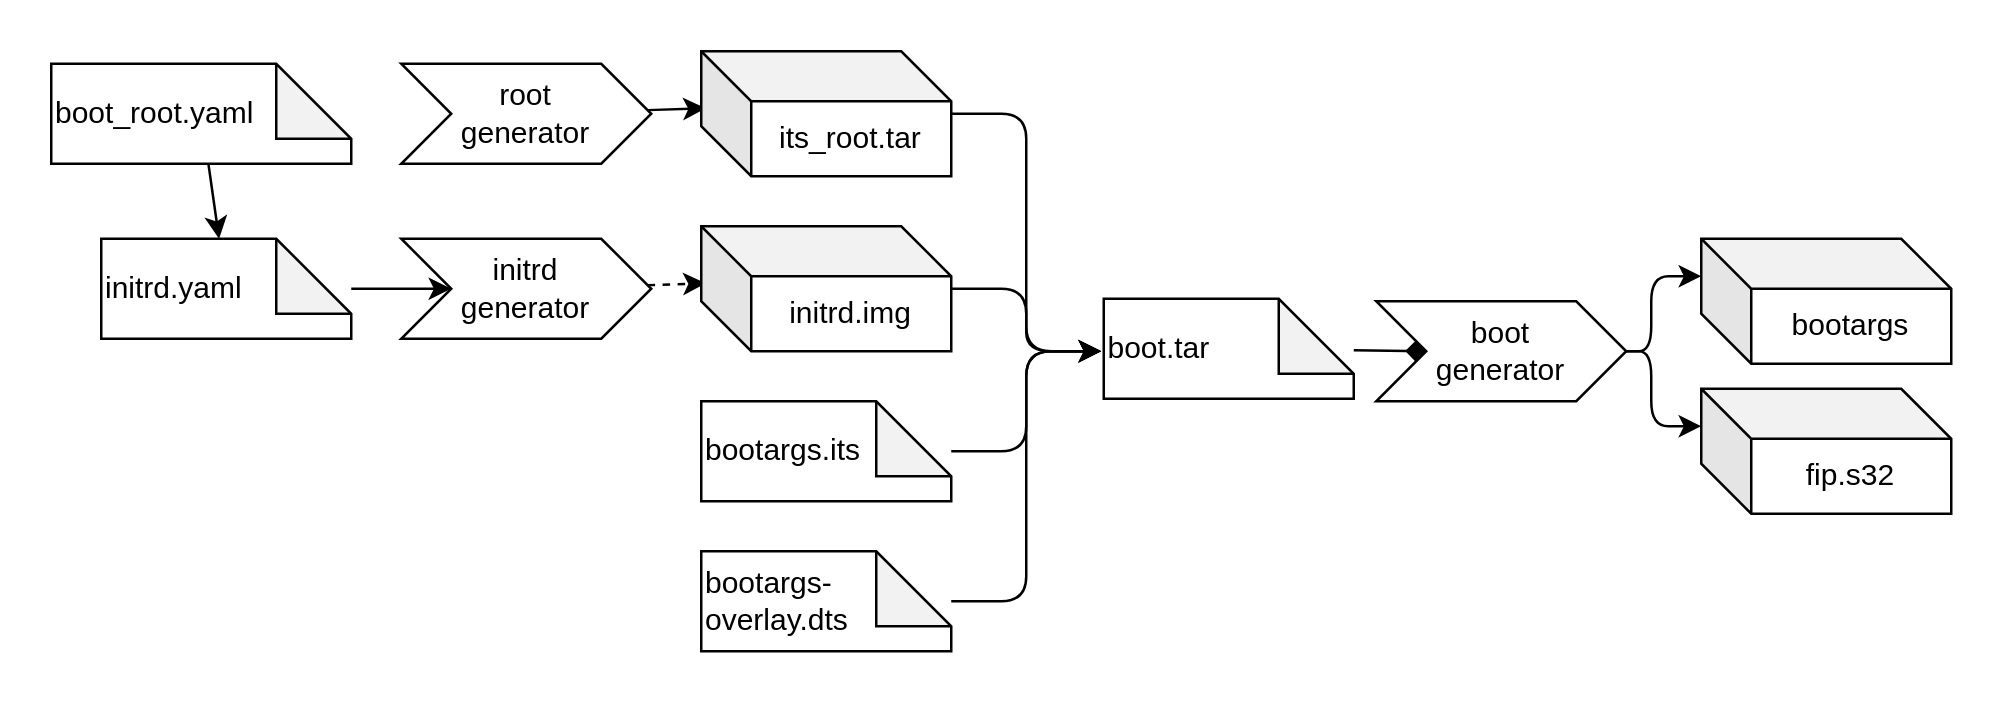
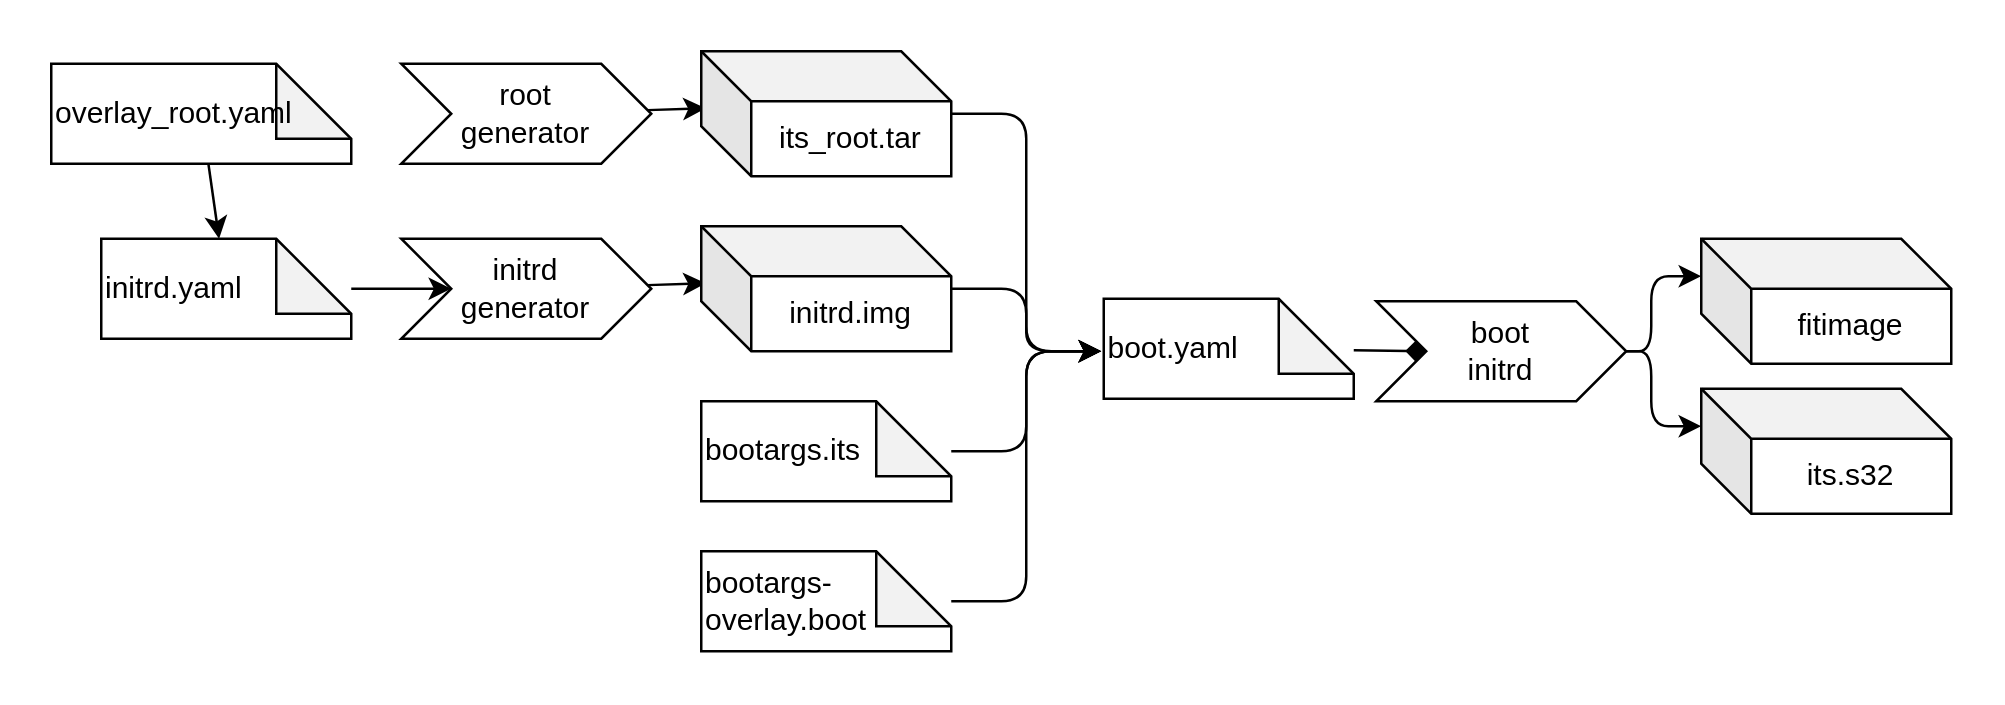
  <mxCell id="0" />
  <mxCell id="1" parent="0" />
  <mxCell id="2" style="edgeStyle=none;html=1;entryX=0.018;entryY=0.457;entryDx=0;entryDy=0;entryPerimeter=0;" parent="1" source="3" target="7" edge="1"><mxGeometry relative="1" as="geometry" /></mxCell>
  <mxCell id="3" value="root&lt;br&gt;generator" style="shape=step;perimeter=stepPerimeter;whiteSpace=wrap;html=1;fixedSize=1;" parent="1" vertex="1"><mxGeometry x="160" y="25" width="100" height="40" as="geometry" /></mxCell>
  <mxCell id="4" style="edgeStyle=none;html=1;" parent="1" source="5" target="11" edge="1"><mxGeometry relative="1" as="geometry" /></mxCell>
- <mxCell id="5" value="boot_root.yaml" style="shape=note;whiteSpace=wrap;html=1;backgroundOutline=1;darkOpacity=0.05;align=left;" parent="1" vertex="1"><mxGeometry y="25" width="120" height="40" as="geometry" x="20" /></mxCell>
+ <mxCell id="5" value="overlay_root.yaml" style="shape=note;whiteSpace=wrap;html=1;backgroundOutline=1;darkOpacity=0.05;align=left;" parent="1" vertex="1"><mxGeometry y="25" width="120" height="40" as="geometry" x="20" /></mxCell>
  <mxCell id="6" style="edgeStyle=none;html=1;" parent="1" source="7" edge="1"><mxGeometry relative="1" as="geometry"><Array as="points"><mxPoint x="410" y="45" /><mxPoint x="410" y="140" /></Array><mxPoint x="440" y="140" as="targetPoint" /></mxGeometry></mxCell>
  <mxCell id="7" value="its_root.tar" style="shape=cube;whiteSpace=wrap;html=1;boundedLbl=1;backgroundOutline=1;darkOpacity=0.05;darkOpacity2=0.1;" parent="1" vertex="1"><mxGeometry x="280" y="20" width="100" height="50" as="geometry" /></mxCell>
- <mxCell id="8" style="edgeStyle=none;html=1;entryX=0.018;entryY=0.457;entryDx=0;entryDy=0;entryPerimeter=0;dashed=1;" parent="1" source="9" target="13" edge="1"><mxGeometry relative="1" as="geometry" /></mxCell>
+ <mxCell id="8" style="edgeStyle=none;html=1;entryX=0.018;entryY=0.457;entryDx=0;entryDy=0;entryPerimeter=0;" parent="1" source="9" target="13" edge="1"><mxGeometry relative="1" as="geometry" /></mxCell>
  <mxCell id="9" value="initrd&lt;br&gt;generator" style="shape=step;perimeter=stepPerimeter;whiteSpace=wrap;html=1;fixedSize=1;" parent="1" vertex="1"><mxGeometry x="160" y="95" width="100" height="40" as="geometry" /></mxCell>
  <mxCell id="10" style="edgeStyle=none;html=1;entryX=0;entryY=0.5;entryDx=0;entryDy=0;" parent="1" source="11" target="9" edge="1"><mxGeometry relative="1" as="geometry" /></mxCell>
  <mxCell id="11" value="initrd.yaml" style="shape=note;whiteSpace=wrap;html=1;backgroundOutline=1;darkOpacity=0.05;align=left;" parent="1" vertex="1"><mxGeometry x="40" y="95" width="100" height="40" as="geometry" /></mxCell>
  <mxCell id="12" style="edgeStyle=none;html=1;" parent="1" source="13" edge="1"><mxGeometry relative="1" as="geometry"><mxPoint x="440" y="140" as="targetPoint" /><Array as="points"><mxPoint x="410" y="115" /><mxPoint x="410" y="140" /></Array></mxGeometry></mxCell>
  <mxCell id="13" value="initrd.img" style="shape=cube;whiteSpace=wrap;html=1;boundedLbl=1;backgroundOutline=1;darkOpacity=0.05;darkOpacity2=0.1;" parent="1" vertex="1"><mxGeometry x="280" y="90" width="100" height="50" as="geometry" /></mxCell>
  <mxCell id="14" style="edgeStyle=none;html=1;" parent="1" source="15" edge="1"><mxGeometry relative="1" as="geometry"><Array as="points"><mxPoint x="410" y="180" /><mxPoint x="410" y="140" /></Array><mxPoint x="440" y="140" as="targetPoint" /></mxGeometry></mxCell>
  <mxCell id="15" value="bootargs.its" style="shape=note;whiteSpace=wrap;html=1;backgroundOutline=1;darkOpacity=0.05;align=left;" parent="1" vertex="1"><mxGeometry x="280" y="160" width="100" height="40" as="geometry" /></mxCell>
  <mxCell id="16" style="edgeStyle=none;html=1;" parent="1" source="17" edge="1"><mxGeometry relative="1" as="geometry"><Array as="points"><mxPoint x="410" y="240" /><mxPoint x="410" y="140" /></Array><mxPoint x="440" y="140" as="targetPoint" /></mxGeometry></mxCell>
- <mxCell id="17" value="bootargs-overlay.dts" style="shape=note;whiteSpace=wrap;html=1;backgroundOutline=1;darkOpacity=0.05;align=left;" parent="1" vertex="1"><mxGeometry x="280" y="220" width="100" height="40" as="geometry" /></mxCell>
+ <mxCell id="17" value="bootargs-overlay.boot" style="shape=note;whiteSpace=wrap;html=1;backgroundOutline=1;darkOpacity=0.05;align=left;" parent="1" vertex="1"><mxGeometry x="280" y="220" width="100" height="40" as="geometry" /></mxCell>
  <mxCell id="18" style="edgeStyle=none;html=1;entryX=0;entryY=0;entryDx=0;entryDy=15;entryPerimeter=0;" parent="1" source="20" target="21" edge="1"><mxGeometry relative="1" as="geometry"><Array as="points"><mxPoint x="660" y="140" /><mxPoint x="660" y="110" /></Array></mxGeometry></mxCell>
  <mxCell id="19" style="edgeStyle=none;html=1;entryX=0;entryY=0;entryDx=0;entryDy=15;entryPerimeter=0;" parent="1" source="20" target="22" edge="1"><mxGeometry relative="1" as="geometry"><Array as="points"><mxPoint x="660" y="140" /><mxPoint x="660" y="170" /></Array></mxGeometry></mxCell>
- <mxCell id="20" value="boot&lt;br&gt;generator" style="shape=step;perimeter=stepPerimeter;whiteSpace=wrap;html=1;fixedSize=1;" parent="1" vertex="1"><mxGeometry x="550" y="120" width="100" height="40" as="geometry" /></mxCell>
- <mxCell id="21" value="bootargs" style="shape=cube;whiteSpace=wrap;html=1;boundedLbl=1;backgroundOutline=1;darkOpacity=0.05;darkOpacity2=0.1;" parent="1" vertex="1"><mxGeometry x="680" y="95" width="100" height="50" as="geometry" /></mxCell>
- <mxCell id="22" value="fip.s32" style="shape=cube;whiteSpace=wrap;html=1;boundedLbl=1;backgroundOutline=1;darkOpacity=0.05;darkOpacity2=0.1;" parent="1" vertex="1"><mxGeometry x="680" y="155" width="100" height="50" as="geometry" /></mxCell>
+ <mxCell id="20" value="boot&lt;br&gt;initrd" style="shape=step;perimeter=stepPerimeter;whiteSpace=wrap;html=1;fixedSize=1;" parent="1" vertex="1"><mxGeometry x="550" y="120" width="100" height="40" as="geometry" /></mxCell>
+ <mxCell id="21" value="fitimage" style="shape=cube;whiteSpace=wrap;html=1;boundedLbl=1;backgroundOutline=1;darkOpacity=0.05;darkOpacity2=0.1;" parent="1" vertex="1"><mxGeometry x="680" y="95" width="100" height="50" as="geometry" /></mxCell>
+ <mxCell id="22" value="its.s32" style="shape=cube;whiteSpace=wrap;html=1;boundedLbl=1;backgroundOutline=1;darkOpacity=0.05;darkOpacity2=0.1;" parent="1" vertex="1"><mxGeometry x="680" y="155" width="100" height="50" as="geometry" /></mxCell>
  <mxCell id="23" style="edgeStyle=none;html=1;entryX=0;entryY=0.5;entryDx=0;entryDy=0;endArrow=diamond;" edge="1" parent="1" source="24" target="20"><mxGeometry relative="1" as="geometry" /></mxCell>
- <mxCell id="24" value="boot.tar" style="shape=note;whiteSpace=wrap;html=1;backgroundOutline=1;darkOpacity=0.05;align=left;" vertex="1" parent="1"><mxGeometry x="441" y="119" width="100" height="40" as="geometry" /></mxCell>
+ <mxCell id="24" value="boot.yaml" style="shape=note;whiteSpace=wrap;html=1;backgroundOutline=1;darkOpacity=0.05;align=left;" vertex="1" parent="1"><mxGeometry x="441" y="119" width="100" height="40" as="geometry" /></mxCell>
